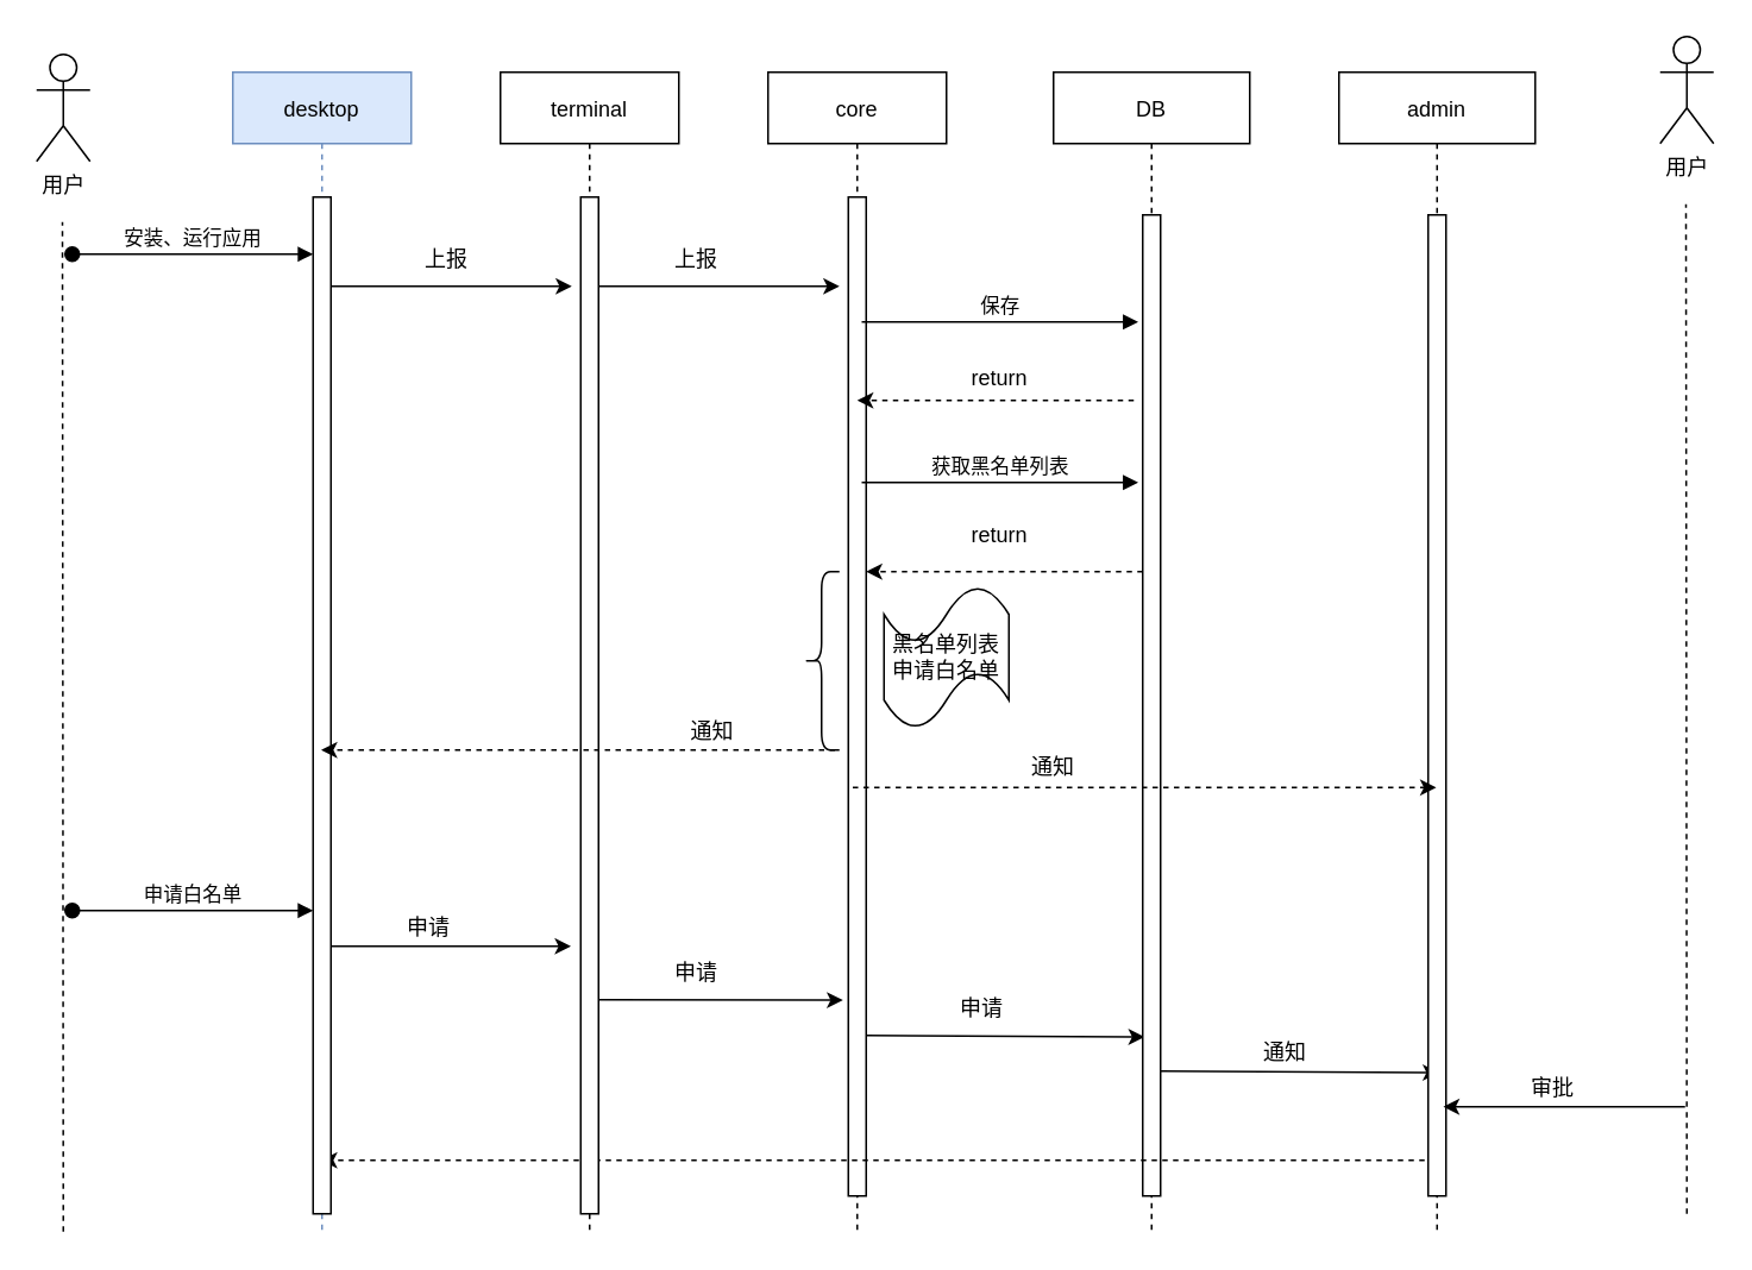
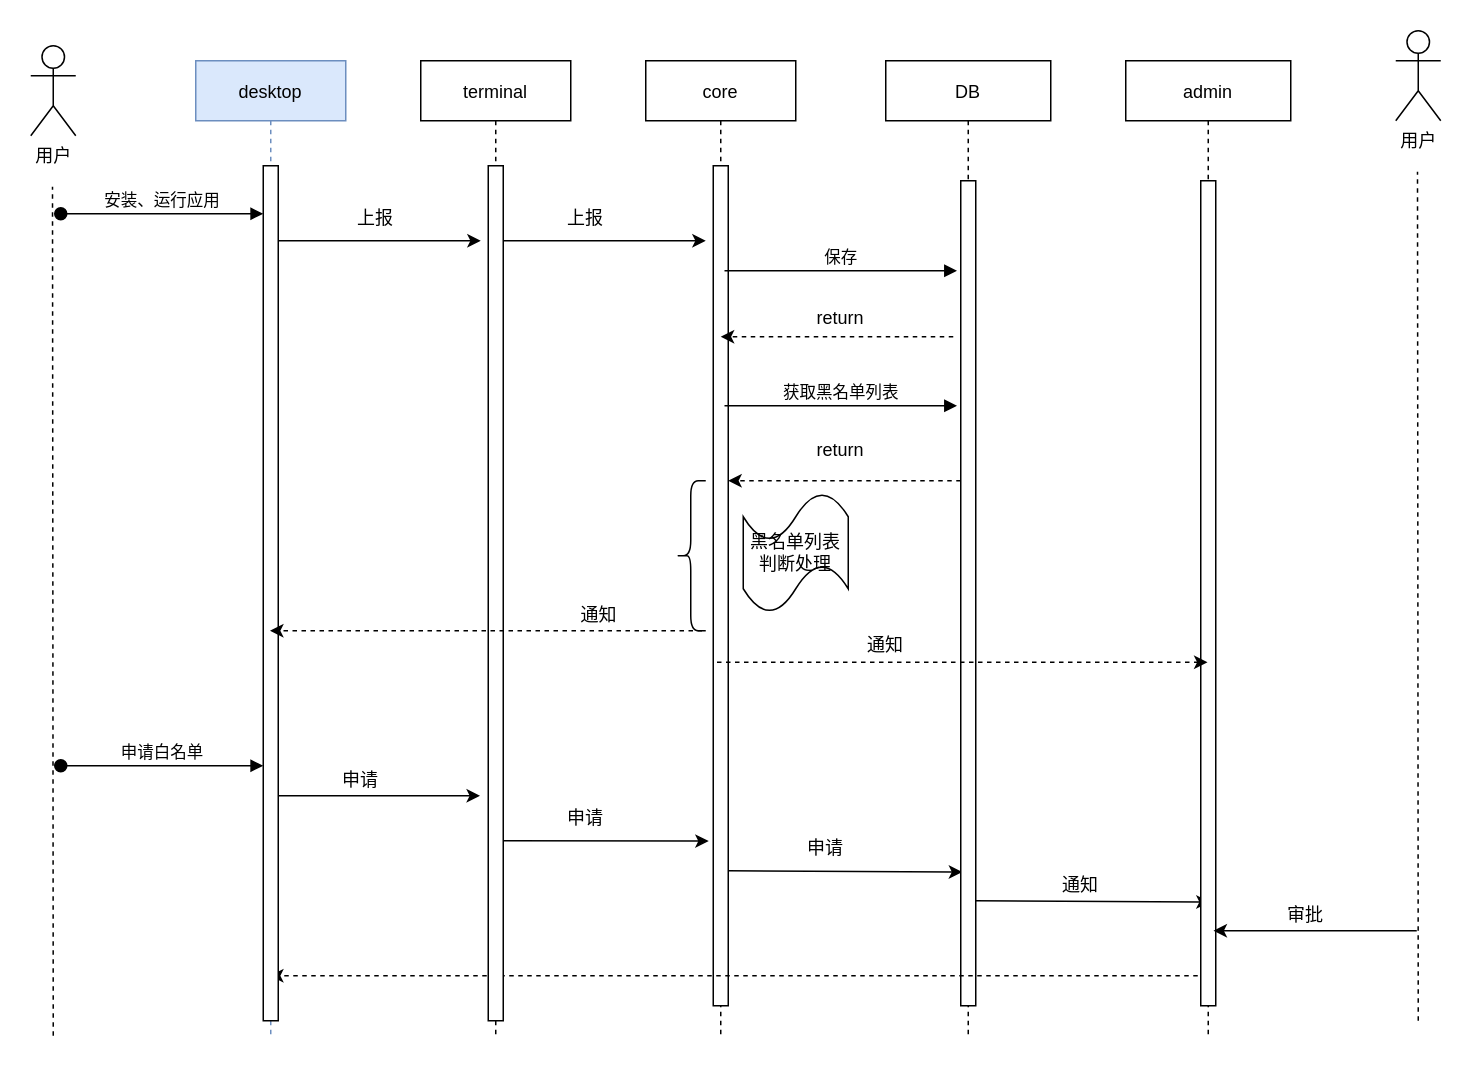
  <mxCell id="0" />
  <mxCell id="1" parent="0" />
  <mxCell id="2" value="core" style="shape=umlLifeline;perimeter=lifelinePerimeter;container=1;collapsible=0;recursiveResize=0;rounded=0;shadow=0;strokeWidth=1;" vertex="1" parent="1"><mxGeometry x="430" y="40" width="100" height="650" as="geometry" /></mxCell>
  <mxCell id="3" value="" style="points=[];perimeter=orthogonalPerimeter;rounded=0;shadow=0;strokeWidth=1;" vertex="1" parent="2"><mxGeometry x="45" y="70" width="10" height="560" as="geometry" /></mxCell>
  <mxCell id="4" value="获取黑名单列表" style="verticalAlign=bottom;endArrow=block;entryX=0;entryY=0;shadow=0;strokeWidth=1;" edge="1" parent="2"><mxGeometry relative="1" as="geometry"><mxPoint x="52.5" y="230.0" as="sourcePoint" /><mxPoint x="207.5" y="230.0" as="targetPoint" /></mxGeometry></mxCell>
  <mxCell id="5" value="" style="endArrow=classic;html=1;dashed=1;" edge="1" parent="2"><mxGeometry width="50" height="50" relative="1" as="geometry"><mxPoint x="210" y="280" as="sourcePoint" /><mxPoint x="55" y="280" as="targetPoint" /></mxGeometry></mxCell>
  <mxCell id="6" value="" style="shape=curlyBracket;whiteSpace=wrap;html=1;rounded=1;" vertex="1" parent="2"><mxGeometry x="20" y="280" width="20" height="100" as="geometry" /></mxCell>
  <mxCell id="7" value="" style="endArrow=classic;html=1;entryX=0.1;entryY=0.838;entryDx=0;entryDy=0;entryPerimeter=0;" edge="1" parent="2" target="9"><mxGeometry width="50" height="50" relative="1" as="geometry"><mxPoint x="55" y="540" as="sourcePoint" /><mxPoint x="192" y="540.24" as="targetPoint" /></mxGeometry></mxCell>
  <mxCell id="8" value="DB" style="shape=umlLifeline;perimeter=lifelinePerimeter;container=1;collapsible=0;recursiveResize=0;rounded=0;shadow=0;strokeWidth=1;" vertex="1" parent="1"><mxGeometry x="590" y="40" width="110" height="650" as="geometry" /></mxCell>
  <mxCell id="9" value="" style="points=[];perimeter=orthogonalPerimeter;rounded=0;shadow=0;strokeWidth=1;" vertex="1" parent="8"><mxGeometry x="50" y="80" width="10" height="550" as="geometry" /></mxCell>
  <mxCell id="10" value="通知" style="text;html=1;strokeColor=none;fillColor=none;align=center;verticalAlign=middle;whiteSpace=wrap;rounded=0;" vertex="1" parent="8"><mxGeometry x="-50" y="380" width="100" height="20" as="geometry" /></mxCell>
  <mxCell id="11" value="" style="endArrow=classic;html=1;entryX=0.1;entryY=0.838;entryDx=0;entryDy=0;entryPerimeter=0;" edge="1" parent="8"><mxGeometry width="50" height="50" relative="1" as="geometry"><mxPoint x="60" y="560" as="sourcePoint" /><mxPoint x="216" y="560.9" as="targetPoint" /></mxGeometry></mxCell>
  <mxCell id="12" value="" style="endArrow=classic;html=1;dashed=1;" edge="1" parent="8" target="23"><mxGeometry width="50" height="50" relative="1" as="geometry"><mxPoint x="208" y="610" as="sourcePoint" /><mxPoint x="-80" y="610" as="targetPoint" /></mxGeometry></mxCell>
  <mxCell id="13" value="保存" style="verticalAlign=bottom;endArrow=block;entryX=0;entryY=0;shadow=0;strokeWidth=1;" edge="1" parent="1"><mxGeometry relative="1" as="geometry"><mxPoint x="482.5" y="180" as="sourcePoint" /><mxPoint x="637.5" y="180" as="targetPoint" /></mxGeometry></mxCell>
  <mxCell id="14" value="用户" style="shape=umlActor;verticalLabelPosition=bottom;verticalAlign=top;html=1;outlineConnect=0;" vertex="1" parent="1"><mxGeometry x="20" y="30" width="30" height="60" as="geometry" /></mxCell>
  <mxCell id="15" value="" style="endArrow=classic;html=1;dashed=1;" edge="1" parent="1"><mxGeometry width="50" height="50" relative="1" as="geometry"><mxPoint x="635" y="224" as="sourcePoint" /><mxPoint x="480" y="224" as="targetPoint" /></mxGeometry></mxCell>
  <mxCell id="16" value="return" style="text;html=1;strokeColor=none;fillColor=none;align=center;verticalAlign=middle;whiteSpace=wrap;rounded=0;" vertex="1" parent="1"><mxGeometry x="510" y="202" width="100" height="20" as="geometry" /></mxCell>
  <mxCell id="17" value="" style="endArrow=none;dashed=1;html=1;entryX=0.5;entryY=1.008;entryDx=0;entryDy=0;entryPerimeter=0;" edge="1" parent="1"><mxGeometry width="50" height="50" relative="1" as="geometry"><mxPoint x="35" y="690" as="sourcePoint" /><mxPoint x="34.5" y="123.92" as="targetPoint" /></mxGeometry></mxCell>
  <mxCell id="18" value="terminal" style="shape=umlLifeline;perimeter=lifelinePerimeter;container=1;collapsible=0;recursiveResize=0;rounded=0;shadow=0;strokeWidth=1;" vertex="1" parent="1"><mxGeometry x="280" y="40" width="100" height="650" as="geometry" /></mxCell>
  <mxCell id="19" value="" style="points=[];perimeter=orthogonalPerimeter;rounded=0;shadow=0;strokeWidth=1;" vertex="1" parent="18"><mxGeometry x="45" y="70" width="10" height="570" as="geometry" /></mxCell>
  <mxCell id="20" value="" style="endArrow=classic;html=1;" edge="1" parent="18"><mxGeometry width="50" height="50" relative="1" as="geometry"><mxPoint x="55.5" y="120" as="sourcePoint" /><mxPoint x="190" y="120" as="targetPoint" /></mxGeometry></mxCell>
  <mxCell id="21" value="" style="endArrow=classic;html=1;entryX=-0.3;entryY=0.804;entryDx=0;entryDy=0;entryPerimeter=0;" edge="1" parent="18" target="3"><mxGeometry width="50" height="50" relative="1" as="geometry"><mxPoint x="55" y="520" as="sourcePoint" /><mxPoint x="189.5" y="520" as="targetPoint" /></mxGeometry></mxCell>
  <mxCell id="22" value="上报" style="text;html=1;strokeColor=none;fillColor=none;align=center;verticalAlign=middle;whiteSpace=wrap;rounded=0;" vertex="1" parent="1"><mxGeometry x="340" y="135" width="100" height="20" as="geometry" /></mxCell>
  <mxCell id="23" value="desktop" style="shape=umlLifeline;perimeter=lifelinePerimeter;container=1;collapsible=0;recursiveResize=0;rounded=0;shadow=0;strokeWidth=1;fillColor=#dae8fc;strokeColor=#6c8ebf;" vertex="1" parent="1"><mxGeometry x="130" y="40" width="100" height="650" as="geometry" /></mxCell>
  <mxCell id="24" value="" style="points=[];perimeter=orthogonalPerimeter;rounded=0;shadow=0;strokeWidth=1;" vertex="1" parent="23"><mxGeometry x="45" y="70" width="10" height="570" as="geometry" /></mxCell>
  <mxCell id="25" value="安装、运行应用" style="verticalAlign=bottom;startArrow=oval;endArrow=block;startSize=8;shadow=0;strokeWidth=1;" edge="1" parent="23"><mxGeometry relative="1" as="geometry"><mxPoint x="-90" y="102" as="sourcePoint" /><mxPoint x="45" y="102" as="targetPoint" /></mxGeometry></mxCell>
  <mxCell id="26" value="" style="endArrow=classic;html=1;" edge="1" parent="23"><mxGeometry width="50" height="50" relative="1" as="geometry"><mxPoint x="55.5" y="120" as="sourcePoint" /><mxPoint x="190" y="120" as="targetPoint" /></mxGeometry></mxCell>
  <mxCell id="27" value="" style="endArrow=classic;html=1;" edge="1" parent="23"><mxGeometry width="50" height="50" relative="1" as="geometry"><mxPoint x="55" y="490" as="sourcePoint" /><mxPoint x="189.5" y="490" as="targetPoint" /></mxGeometry></mxCell>
  <mxCell id="28" value="上报" style="text;html=1;strokeColor=none;fillColor=none;align=center;verticalAlign=middle;whiteSpace=wrap;rounded=0;" vertex="1" parent="1"><mxGeometry y="135" width="100" height="20" as="geometry" x="200" /></mxCell>
  <mxCell id="29" value="return" style="text;html=1;strokeColor=none;fillColor=none;align=center;verticalAlign=middle;whiteSpace=wrap;rounded=0;" vertex="1" parent="1"><mxGeometry x="510" y="290" width="100" height="20" as="geometry" /></mxCell>
- <mxCell id="30" value="黑名单列表&lt;br&gt;申请白名单" style="shape=tape;whiteSpace=wrap;html=1;" vertex="1" parent="1"><mxGeometry x="495" y="328" width="70" height="80" as="geometry" /></mxCell>
+ <mxCell id="30" value="黑名单列表&lt;br&gt;判断处理" style="shape=tape;whiteSpace=wrap;html=1;" vertex="1" parent="1"><mxGeometry x="495" y="328" width="70" height="80" as="geometry" /></mxCell>
  <mxCell id="31" value="" style="endArrow=classic;html=1;dashed=1;" edge="1" parent="1" target="23"><mxGeometry width="50" height="50" relative="1" as="geometry"><mxPoint x="467.5" y="420" as="sourcePoint" /><mxPoint x="312.5" y="420" as="targetPoint" /></mxGeometry></mxCell>
  <mxCell id="32" value="通知" style="text;html=1;strokeColor=none;fillColor=none;align=center;verticalAlign=middle;whiteSpace=wrap;rounded=0;" vertex="1" parent="1"><mxGeometry x="349" y="400" width="100" height="20" as="geometry" /></mxCell>
  <mxCell id="33" value="admin" style="shape=umlLifeline;perimeter=lifelinePerimeter;container=1;collapsible=0;recursiveResize=0;rounded=0;shadow=0;strokeWidth=1;" vertex="1" parent="1"><mxGeometry x="750" y="40" width="110" height="650" as="geometry" /></mxCell>
  <mxCell id="34" value="" style="points=[];perimeter=orthogonalPerimeter;rounded=0;shadow=0;strokeWidth=1;" vertex="1" parent="33"><mxGeometry x="50" y="80" width="10" height="550" as="geometry" /></mxCell>
  <mxCell id="35" value="" style="endArrow=classic;html=1;dashed=1;" edge="1" parent="1"><mxGeometry width="50" height="50" relative="1" as="geometry"><mxPoint x="477.5" y="441" as="sourcePoint" /><mxPoint x="804.5" y="441" as="targetPoint" /></mxGeometry></mxCell>
  <mxCell id="36" value="申请白名单" style="verticalAlign=bottom;startArrow=oval;endArrow=block;startSize=8;shadow=0;strokeWidth=1;" edge="1" parent="1"><mxGeometry relative="1" as="geometry"><mxPoint x="40" y="510" as="sourcePoint" /><mxPoint x="175" y="510" as="targetPoint" /></mxGeometry></mxCell>
  <mxCell id="37" value="" style="endArrow=classic;html=1;" edge="1" parent="1"><mxGeometry width="50" height="50" relative="1" as="geometry"><mxPoint x="944" y="620" as="sourcePoint" /><mxPoint x="808.5" y="620" as="targetPoint" /></mxGeometry></mxCell>
  <mxCell id="38" value="申请" style="text;html=1;strokeColor=none;fillColor=none;align=center;verticalAlign=middle;whiteSpace=wrap;rounded=0;" vertex="1" parent="1"><mxGeometry x="190" y="510" width="100" height="20" as="geometry" /></mxCell>
  <mxCell id="39" value="申请" style="text;html=1;strokeColor=none;fillColor=none;align=center;verticalAlign=middle;whiteSpace=wrap;rounded=0;" vertex="1" parent="1"><mxGeometry x="340" y="535" width="100" height="20" as="geometry" /></mxCell>
  <mxCell id="40" value="申请" style="text;html=1;strokeColor=none;fillColor=none;align=center;verticalAlign=middle;whiteSpace=wrap;rounded=0;" vertex="1" parent="1"><mxGeometry x="500" y="555" width="100" height="20" as="geometry" /></mxCell>
  <mxCell id="41" value="通知" style="text;html=1;strokeColor=none;fillColor=none;align=center;verticalAlign=middle;whiteSpace=wrap;rounded=0;" vertex="1" parent="1"><mxGeometry x="670" y="580" width="100" height="20" as="geometry" /></mxCell>
  <mxCell id="42" value="用户" style="shape=umlActor;verticalLabelPosition=bottom;verticalAlign=top;html=1;outlineConnect=0;" vertex="1" parent="1"><mxGeometry x="930" y="20" width="30" height="60" as="geometry" /></mxCell>
  <mxCell id="43" value="" style="endArrow=none;dashed=1;html=1;entryX=0.5;entryY=1.008;entryDx=0;entryDy=0;entryPerimeter=0;" edge="1" parent="1"><mxGeometry width="50" height="50" relative="1" as="geometry"><mxPoint x="945" y="680" as="sourcePoint" /><mxPoint x="944.5" y="113.92" as="targetPoint" /></mxGeometry></mxCell>
  <mxCell id="44" value="审批" style="text;html=1;strokeColor=none;fillColor=none;align=center;verticalAlign=middle;whiteSpace=wrap;rounded=0;" vertex="1" parent="1"><mxGeometry x="820" y="600" width="100" height="20" as="geometry" /></mxCell>
